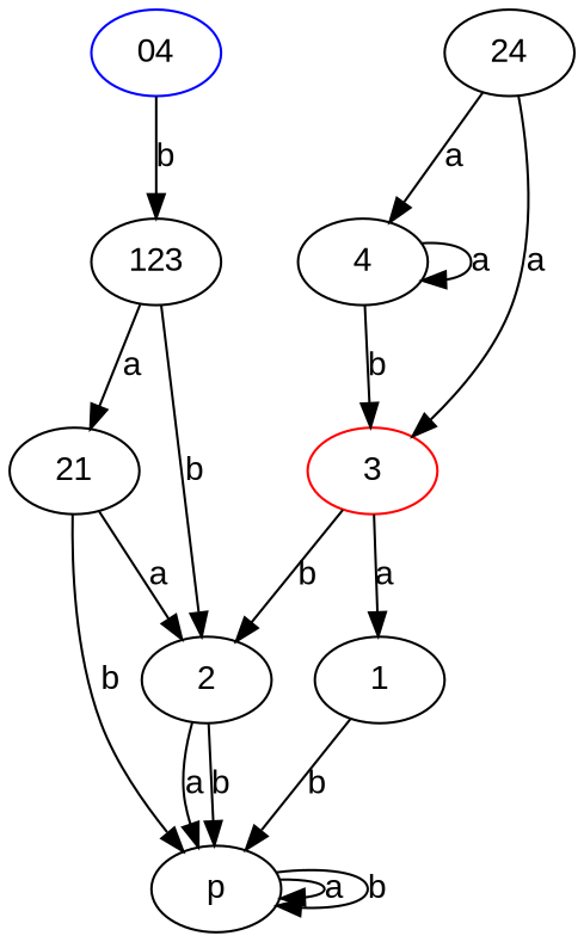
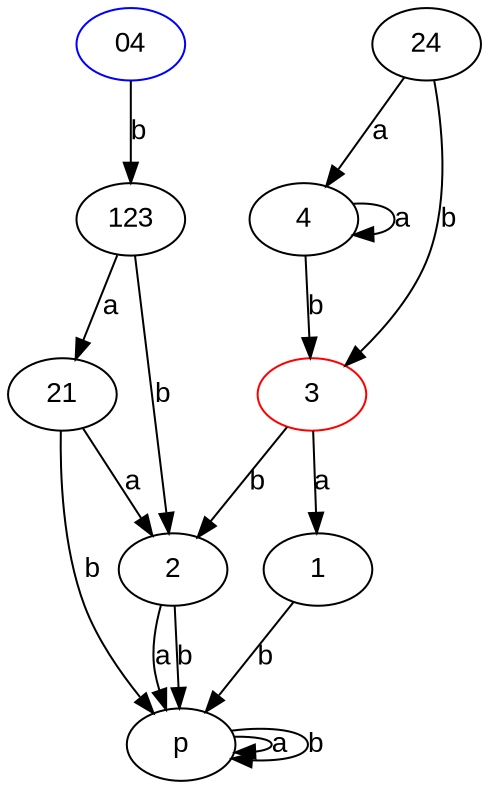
  digraph {
    fontname="Liberation Sans"
    rankdir=TB
    node [fontname="Liberation Sans"]
    edge [fontname="Liberation Sans"]
    04 [color=blue]
    123
    21
    2
    3 [color=red]
    24
    4
    1
    p
    04 -> 123 [label=b]
    123 -> 21 [label=a]
    123 -> 2 [label=b]
    21 -> 2 [label=a]
    21 -> p [label=b]
    2 -> p [label=a]
    2 -> p [label=b]
    3 -> 2 [label=b]
    3 -> 1 [label=a]
-   24 -> 3 [label=a]
+   24 -> 3 [label=b]
    24 -> 4 [label=a]
    4 -> 3 [label=b]
    4 -> 4 [label=a]
    1 -> p [label=b]
    p -> p [label=a]
    p -> p [label=b]
  }
